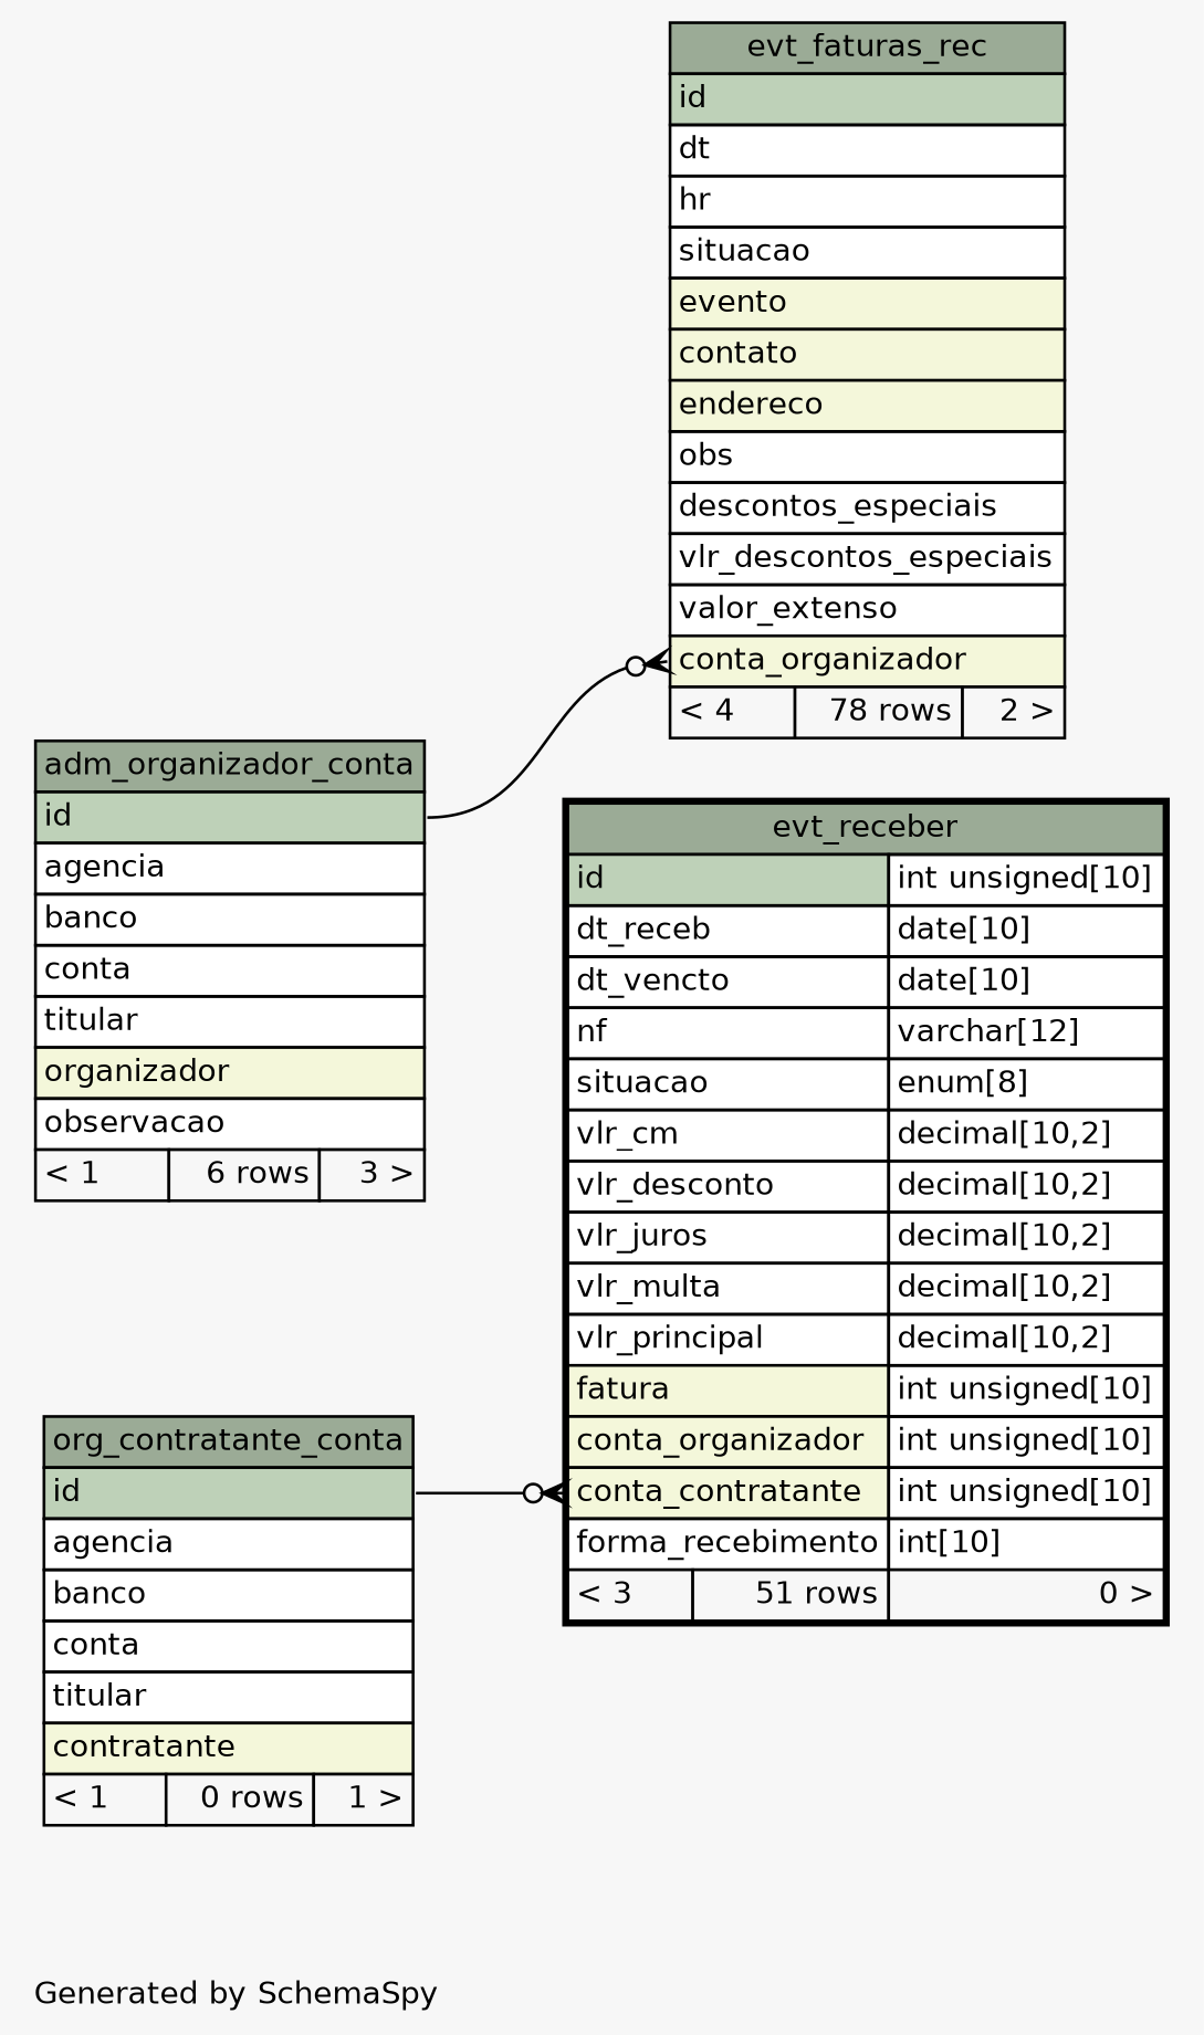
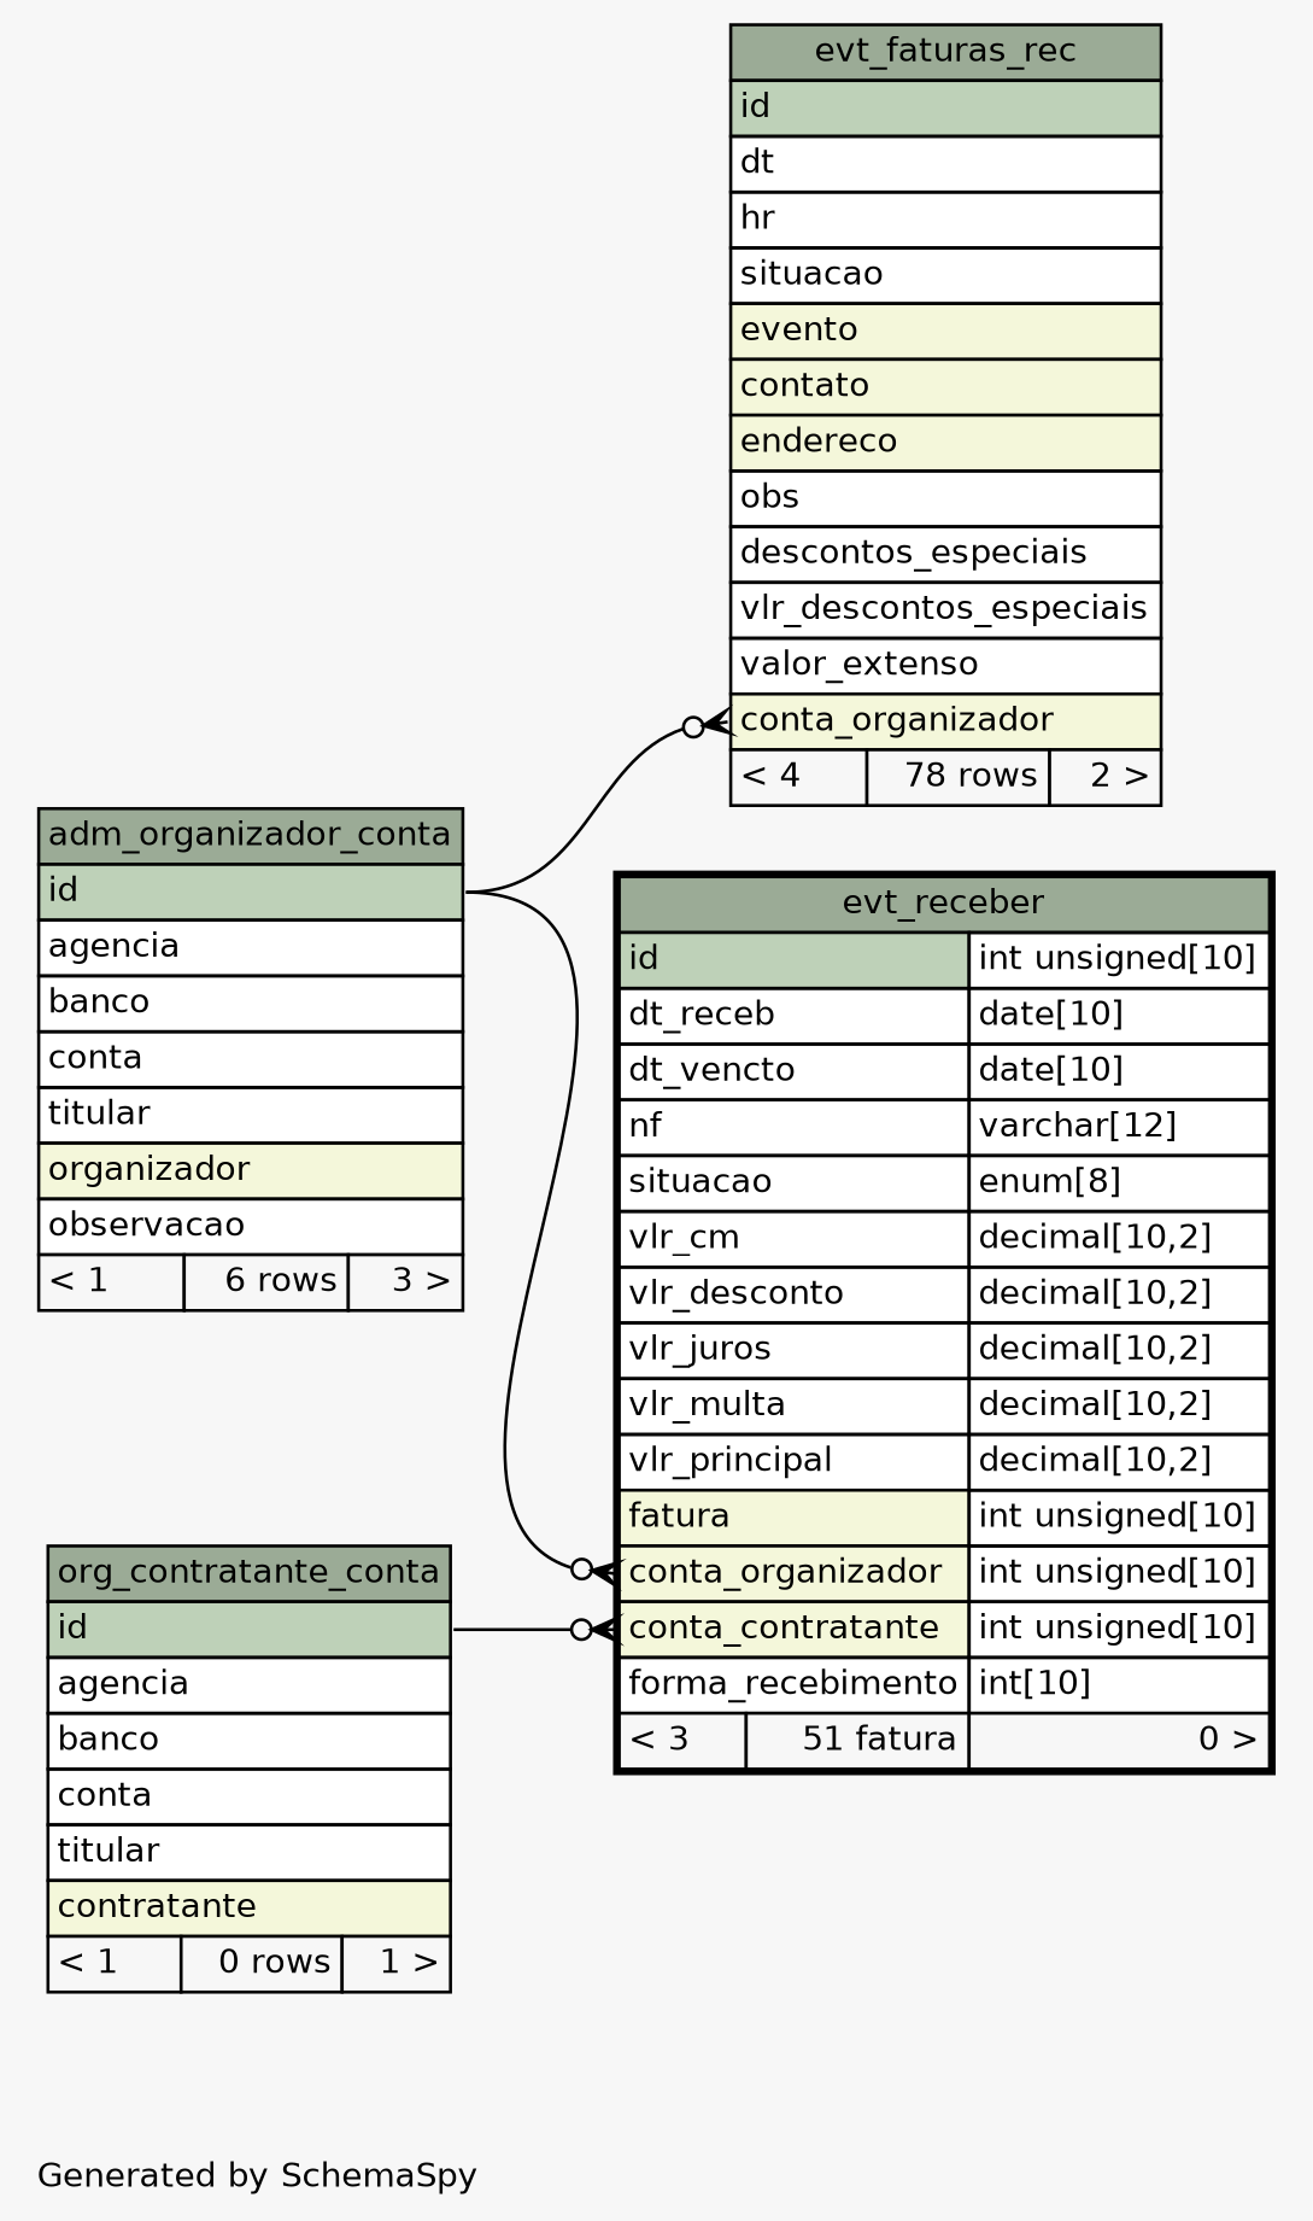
  digraph {
    bgcolor="#f7f7f7"
    fontname=Helvetica
    fontsize=11
    label="\nGenerated by SchemaSpy"
    labeljust=l
    nodesep=0.18
    rankdir=RL
    ranksep=0.46
    node [fontname=Helvetica fontsize=11 shape=plaintext]
    edge [arrowhead=none arrowsize=0.8 arrowtail=crowodot dir=back headport="id:e" tailport="conta_organizador:w"]
    n1 [label=<     <TABLE BORDER="0" CELLBORDER="1" CELLSPACING="0" BGCOLOR="#ffffff">       <TR><TD COLSPAN="3" BGCOLOR="#9bab96" ALIGN="CENTER">evt_faturas_rec</TD></TR>       <TR><TD PORT="id" COLSPAN="3" BGCOLOR="#bed1b8" ALIGN="LEFT">id</TD></TR>       <TR><TD PORT="dt" COLSPAN="3" ALIGN="LEFT">dt</TD></TR>       <TR><TD PORT="hr" COLSPAN="3" ALIGN="LEFT">hr</TD></TR>       <TR><TD PORT="situacao" COLSPAN="3" ALIGN="LEFT">situacao</TD></TR>       <TR><TD PORT="evento" COLSPAN="3" BGCOLOR="#f4f7da" ALIGN="LEFT">evento</TD></TR>       <TR><TD PORT="contato" COLSPAN="3" BGCOLOR="#f4f7da" ALIGN="LEFT">contato</TD></TR>       <TR><TD PORT="endereco" COLSPAN="3" BGCOLOR="#f4f7da" ALIGN="LEFT">endereco</TD></TR>       <TR><TD PORT="obs" COLSPAN="3" ALIGN="LEFT">obs</TD></TR>       <TR><TD PORT="descontos_especiais" COLSPAN="3" ALIGN="LEFT">descontos_especiais</TD></TR>       <TR><TD PORT="vlr_descontos_especiais" COLSPAN="3" ALIGN="LEFT">vlr_descontos_especiais</TD></TR>       <TR><TD PORT="valor_extenso" COLSPAN="3" ALIGN="LEFT">valor_extenso</TD></TR>       <TR><TD PORT="conta_organizador" COLSPAN="3" BGCOLOR="#f4f7da" ALIGN="LEFT">conta_organizador</TD></TR>       <TR><TD ALIGN="LEFT" BGCOLOR="#f7f7f7">&lt; 4</TD><TD ALIGN="RIGHT" BGCOLOR="#f7f7f7">78 rows</TD><TD ALIGN="RIGHT" BGCOLOR="#f7f7f7">2 &gt;</TD></TR>     </TABLE>>]
    n2 [label=<     <TABLE BORDER="0" CELLBORDER="1" CELLSPACING="0" BGCOLOR="#ffffff">       <TR><TD COLSPAN="3" BGCOLOR="#9bab96" ALIGN="CENTER">adm_organizador_conta</TD></TR>       <TR><TD PORT="id" COLSPAN="3" BGCOLOR="#bed1b8" ALIGN="LEFT">id</TD></TR>       <TR><TD PORT="agencia" COLSPAN="3" ALIGN="LEFT">agencia</TD></TR>       <TR><TD PORT="banco" COLSPAN="3" ALIGN="LEFT">banco</TD></TR>       <TR><TD PORT="conta" COLSPAN="3" ALIGN="LEFT">conta</TD></TR>       <TR><TD PORT="titular" COLSPAN="3" ALIGN="LEFT">titular</TD></TR>       <TR><TD PORT="organizador" COLSPAN="3" BGCOLOR="#f4f7da" ALIGN="LEFT">organizador</TD></TR>       <TR><TD PORT="observacao" COLSPAN="3" ALIGN="LEFT">observacao</TD></TR>       <TR><TD ALIGN="LEFT" BGCOLOR="#f7f7f7">&lt; 1</TD><TD ALIGN="RIGHT" BGCOLOR="#f7f7f7">6 rows</TD><TD ALIGN="RIGHT" BGCOLOR="#f7f7f7">3 &gt;</TD></TR>     </TABLE>>]
-   n3 [label=<     <TABLE BORDER="2" CELLBORDER="1" CELLSPACING="0" BGCOLOR="#ffffff">       <TR><TD COLSPAN="3" BGCOLOR="#9bab96" ALIGN="CENTER">evt_receber</TD></TR>       <TR><TD PORT="id" COLSPAN="2" BGCOLOR="#bed1b8" ALIGN="LEFT">id</TD><TD PORT="id.type" ALIGN="LEFT">int unsigned[10]</TD></TR>       <TR><TD PORT="dt_receb" COLSPAN="2" ALIGN="LEFT">dt_receb</TD><TD PORT="dt_receb.type" ALIGN="LEFT">date[10]</TD></TR>       <TR><TD PORT="dt_vencto" COLSPAN="2" ALIGN="LEFT">dt_vencto</TD><TD PORT="dt_vencto.type" ALIGN="LEFT">date[10]</TD></TR>       <TR><TD PORT="nf" COLSPAN="2" ALIGN="LEFT">nf</TD><TD PORT="nf.type" ALIGN="LEFT">varchar[12]</TD></TR>       <TR><TD PORT="situacao" COLSPAN="2" ALIGN="LEFT">situacao</TD><TD PORT="situacao.type" ALIGN="LEFT">enum[8]</TD></TR>       <TR><TD PORT="vlr_cm" COLSPAN="2" ALIGN="LEFT">vlr_cm</TD><TD PORT="vlr_cm.type" ALIGN="LEFT">decimal[10,2]</TD></TR>       <TR><TD PORT="vlr_desconto" COLSPAN="2" ALIGN="LEFT">vlr_desconto</TD><TD PORT="vlr_desconto.type" ALIGN="LEFT">decimal[10,2]</TD></TR>       <TR><TD PORT="vlr_juros" COLSPAN="2" ALIGN="LEFT">vlr_juros</TD><TD PORT="vlr_juros.type" ALIGN="LEFT">decimal[10,2]</TD></TR>       <TR><TD PORT="vlr_multa" COLSPAN="2" ALIGN="LEFT">vlr_multa</TD><TD PORT="vlr_multa.type" ALIGN="LEFT">decimal[10,2]</TD></TR>       <TR><TD PORT="vlr_principal" COLSPAN="2" ALIGN="LEFT">vlr_principal</TD><TD PORT="vlr_principal.type" ALIGN="LEFT">decimal[10,2]</TD></TR>       <TR><TD PORT="fatura" COLSPAN="2" BGCOLOR="#f4f7da" ALIGN="LEFT">fatura</TD><TD PORT="fatura.type" ALIGN="LEFT">int unsigned[10]</TD></TR>       <TR><TD PORT="conta_organizador" COLSPAN="2" BGCOLOR="#f4f7da" ALIGN="LEFT">conta_organizador</TD><TD PORT="conta_organizador.type" ALIGN="LEFT">int unsigned[10]</TD></TR>       <TR><TD PORT="conta_contratante" COLSPAN="2" BGCOLOR="#f4f7da" ALIGN="LEFT">conta_contratante</TD><TD PORT="conta_contratante.type" ALIGN="LEFT">int unsigned[10]</TD></TR>       <TR><TD PORT="forma_recebimento" COLSPAN="2" ALIGN="LEFT">forma_recebimento</TD><TD PORT="forma_recebimento.type" ALIGN="LEFT">int[10]</TD></TR>       <TR><TD ALIGN="LEFT" BGCOLOR="#f7f7f7">&lt; 3</TD><TD ALIGN="RIGHT" BGCOLOR="#f7f7f7">51 rows</TD><TD ALIGN="RIGHT" BGCOLOR="#f7f7f7">0 &gt;</TD></TR>     </TABLE>>]
+   n3 [label=<     <TABLE BORDER="2" CELLBORDER="1" CELLSPACING="0" BGCOLOR="#ffffff">       <TR><TD COLSPAN="3" BGCOLOR="#9bab96" ALIGN="CENTER">evt_receber</TD></TR>       <TR><TD PORT="id" COLSPAN="2" BGCOLOR="#bed1b8" ALIGN="LEFT">id</TD><TD PORT="id.type" ALIGN="LEFT">int unsigned[10]</TD></TR>       <TR><TD PORT="dt_receb" COLSPAN="2" ALIGN="LEFT">dt_receb</TD><TD PORT="dt_receb.type" ALIGN="LEFT">date[10]</TD></TR>       <TR><TD PORT="dt_vencto" COLSPAN="2" ALIGN="LEFT">dt_vencto</TD><TD PORT="dt_vencto.type" ALIGN="LEFT">date[10]</TD></TR>       <TR><TD PORT="nf" COLSPAN="2" ALIGN="LEFT">nf</TD><TD PORT="nf.type" ALIGN="LEFT">varchar[12]</TD></TR>       <TR><TD PORT="situacao" COLSPAN="2" ALIGN="LEFT">situacao</TD><TD PORT="situacao.type" ALIGN="LEFT">enum[8]</TD></TR>       <TR><TD PORT="vlr_cm" COLSPAN="2" ALIGN="LEFT">vlr_cm</TD><TD PORT="vlr_cm.type" ALIGN="LEFT">decimal[10,2]</TD></TR>       <TR><TD PORT="vlr_desconto" COLSPAN="2" ALIGN="LEFT">vlr_desconto</TD><TD PORT="vlr_desconto.type" ALIGN="LEFT">decimal[10,2]</TD></TR>       <TR><TD PORT="vlr_juros" COLSPAN="2" ALIGN="LEFT">vlr_juros</TD><TD PORT="vlr_juros.type" ALIGN="LEFT">decimal[10,2]</TD></TR>       <TR><TD PORT="vlr_multa" COLSPAN="2" ALIGN="LEFT">vlr_multa</TD><TD PORT="vlr_multa.type" ALIGN="LEFT">decimal[10,2]</TD></TR>       <TR><TD PORT="vlr_principal" COLSPAN="2" ALIGN="LEFT">vlr_principal</TD><TD PORT="vlr_principal.type" ALIGN="LEFT">decimal[10,2]</TD></TR>       <TR><TD PORT="fatura" COLSPAN="2" BGCOLOR="#f4f7da" ALIGN="LEFT">fatura</TD><TD PORT="fatura.type" ALIGN="LEFT">int unsigned[10]</TD></TR>       <TR><TD PORT="conta_organizador" COLSPAN="2" BGCOLOR="#f4f7da" ALIGN="LEFT">conta_organizador</TD><TD PORT="conta_organizador.type" ALIGN="LEFT">int unsigned[10]</TD></TR>       <TR><TD PORT="conta_contratante" COLSPAN="2" BGCOLOR="#f4f7da" ALIGN="LEFT">conta_contratante</TD><TD PORT="conta_contratante.type" ALIGN="LEFT">int unsigned[10]</TD></TR>       <TR><TD PORT="forma_recebimento" COLSPAN="2" ALIGN="LEFT">forma_recebimento</TD><TD PORT="forma_recebimento.type" ALIGN="LEFT">int[10]</TD></TR>       <TR><TD ALIGN="LEFT" BGCOLOR="#f7f7f7">&lt; 3</TD><TD ALIGN="RIGHT" BGCOLOR="#f7f7f7">51 fatura</TD><TD ALIGN="RIGHT" BGCOLOR="#f7f7f7">0 &gt;</TD></TR>     </TABLE>>]
    n4 [label=<     <TABLE BORDER="0" CELLBORDER="1" CELLSPACING="0" BGCOLOR="#ffffff">       <TR><TD COLSPAN="3" BGCOLOR="#9bab96" ALIGN="CENTER">org_contratante_conta</TD></TR>       <TR><TD PORT="id" COLSPAN="3" BGCOLOR="#bed1b8" ALIGN="LEFT">id</TD></TR>       <TR><TD PORT="agencia" COLSPAN="3" ALIGN="LEFT">agencia</TD></TR>       <TR><TD PORT="banco" COLSPAN="3" ALIGN="LEFT">banco</TD></TR>       <TR><TD PORT="conta" COLSPAN="3" ALIGN="LEFT">conta</TD></TR>       <TR><TD PORT="titular" COLSPAN="3" ALIGN="LEFT">titular</TD></TR>       <TR><TD PORT="contratante" COLSPAN="3" BGCOLOR="#f4f7da" ALIGN="LEFT">contratante</TD></TR>       <TR><TD ALIGN="LEFT" BGCOLOR="#f7f7f7">&lt; 1</TD><TD ALIGN="RIGHT" BGCOLOR="#f7f7f7">0 rows</TD><TD ALIGN="RIGHT" BGCOLOR="#f7f7f7">1 &gt;</TD></TR>     </TABLE>>]
    n1 -> n2
+   n3 -> n2
    n3 -> n4 [tailport="conta_contratante:w"]
  }
